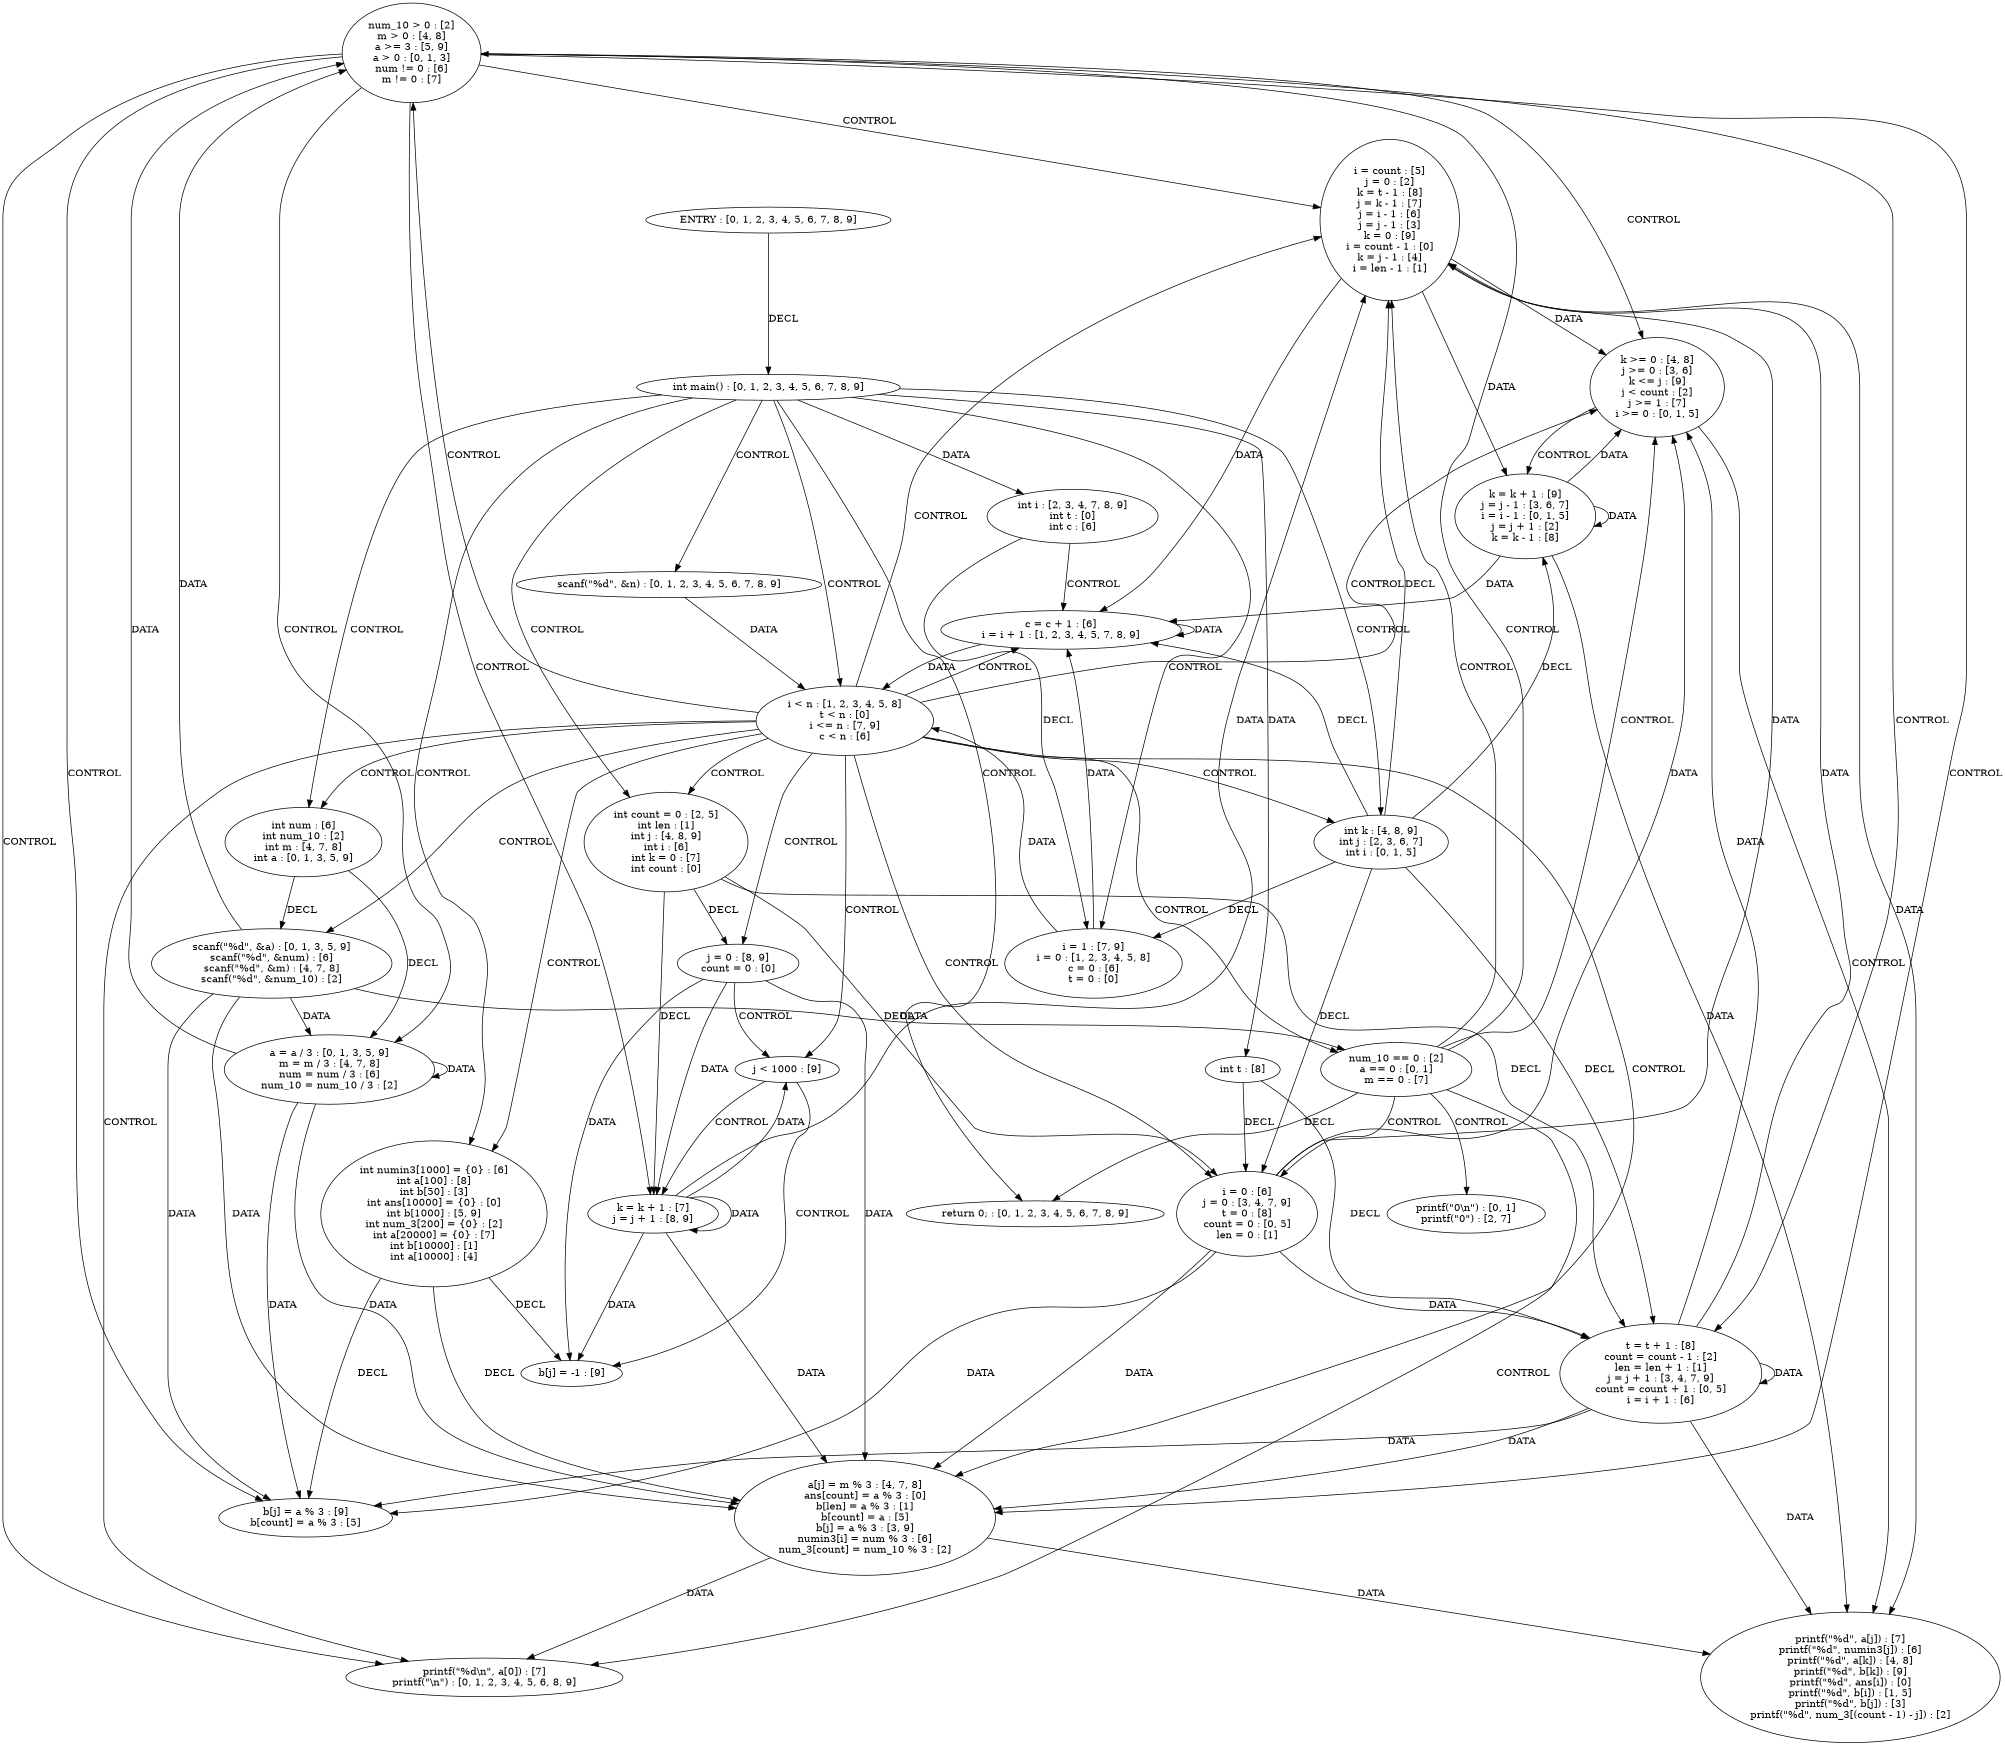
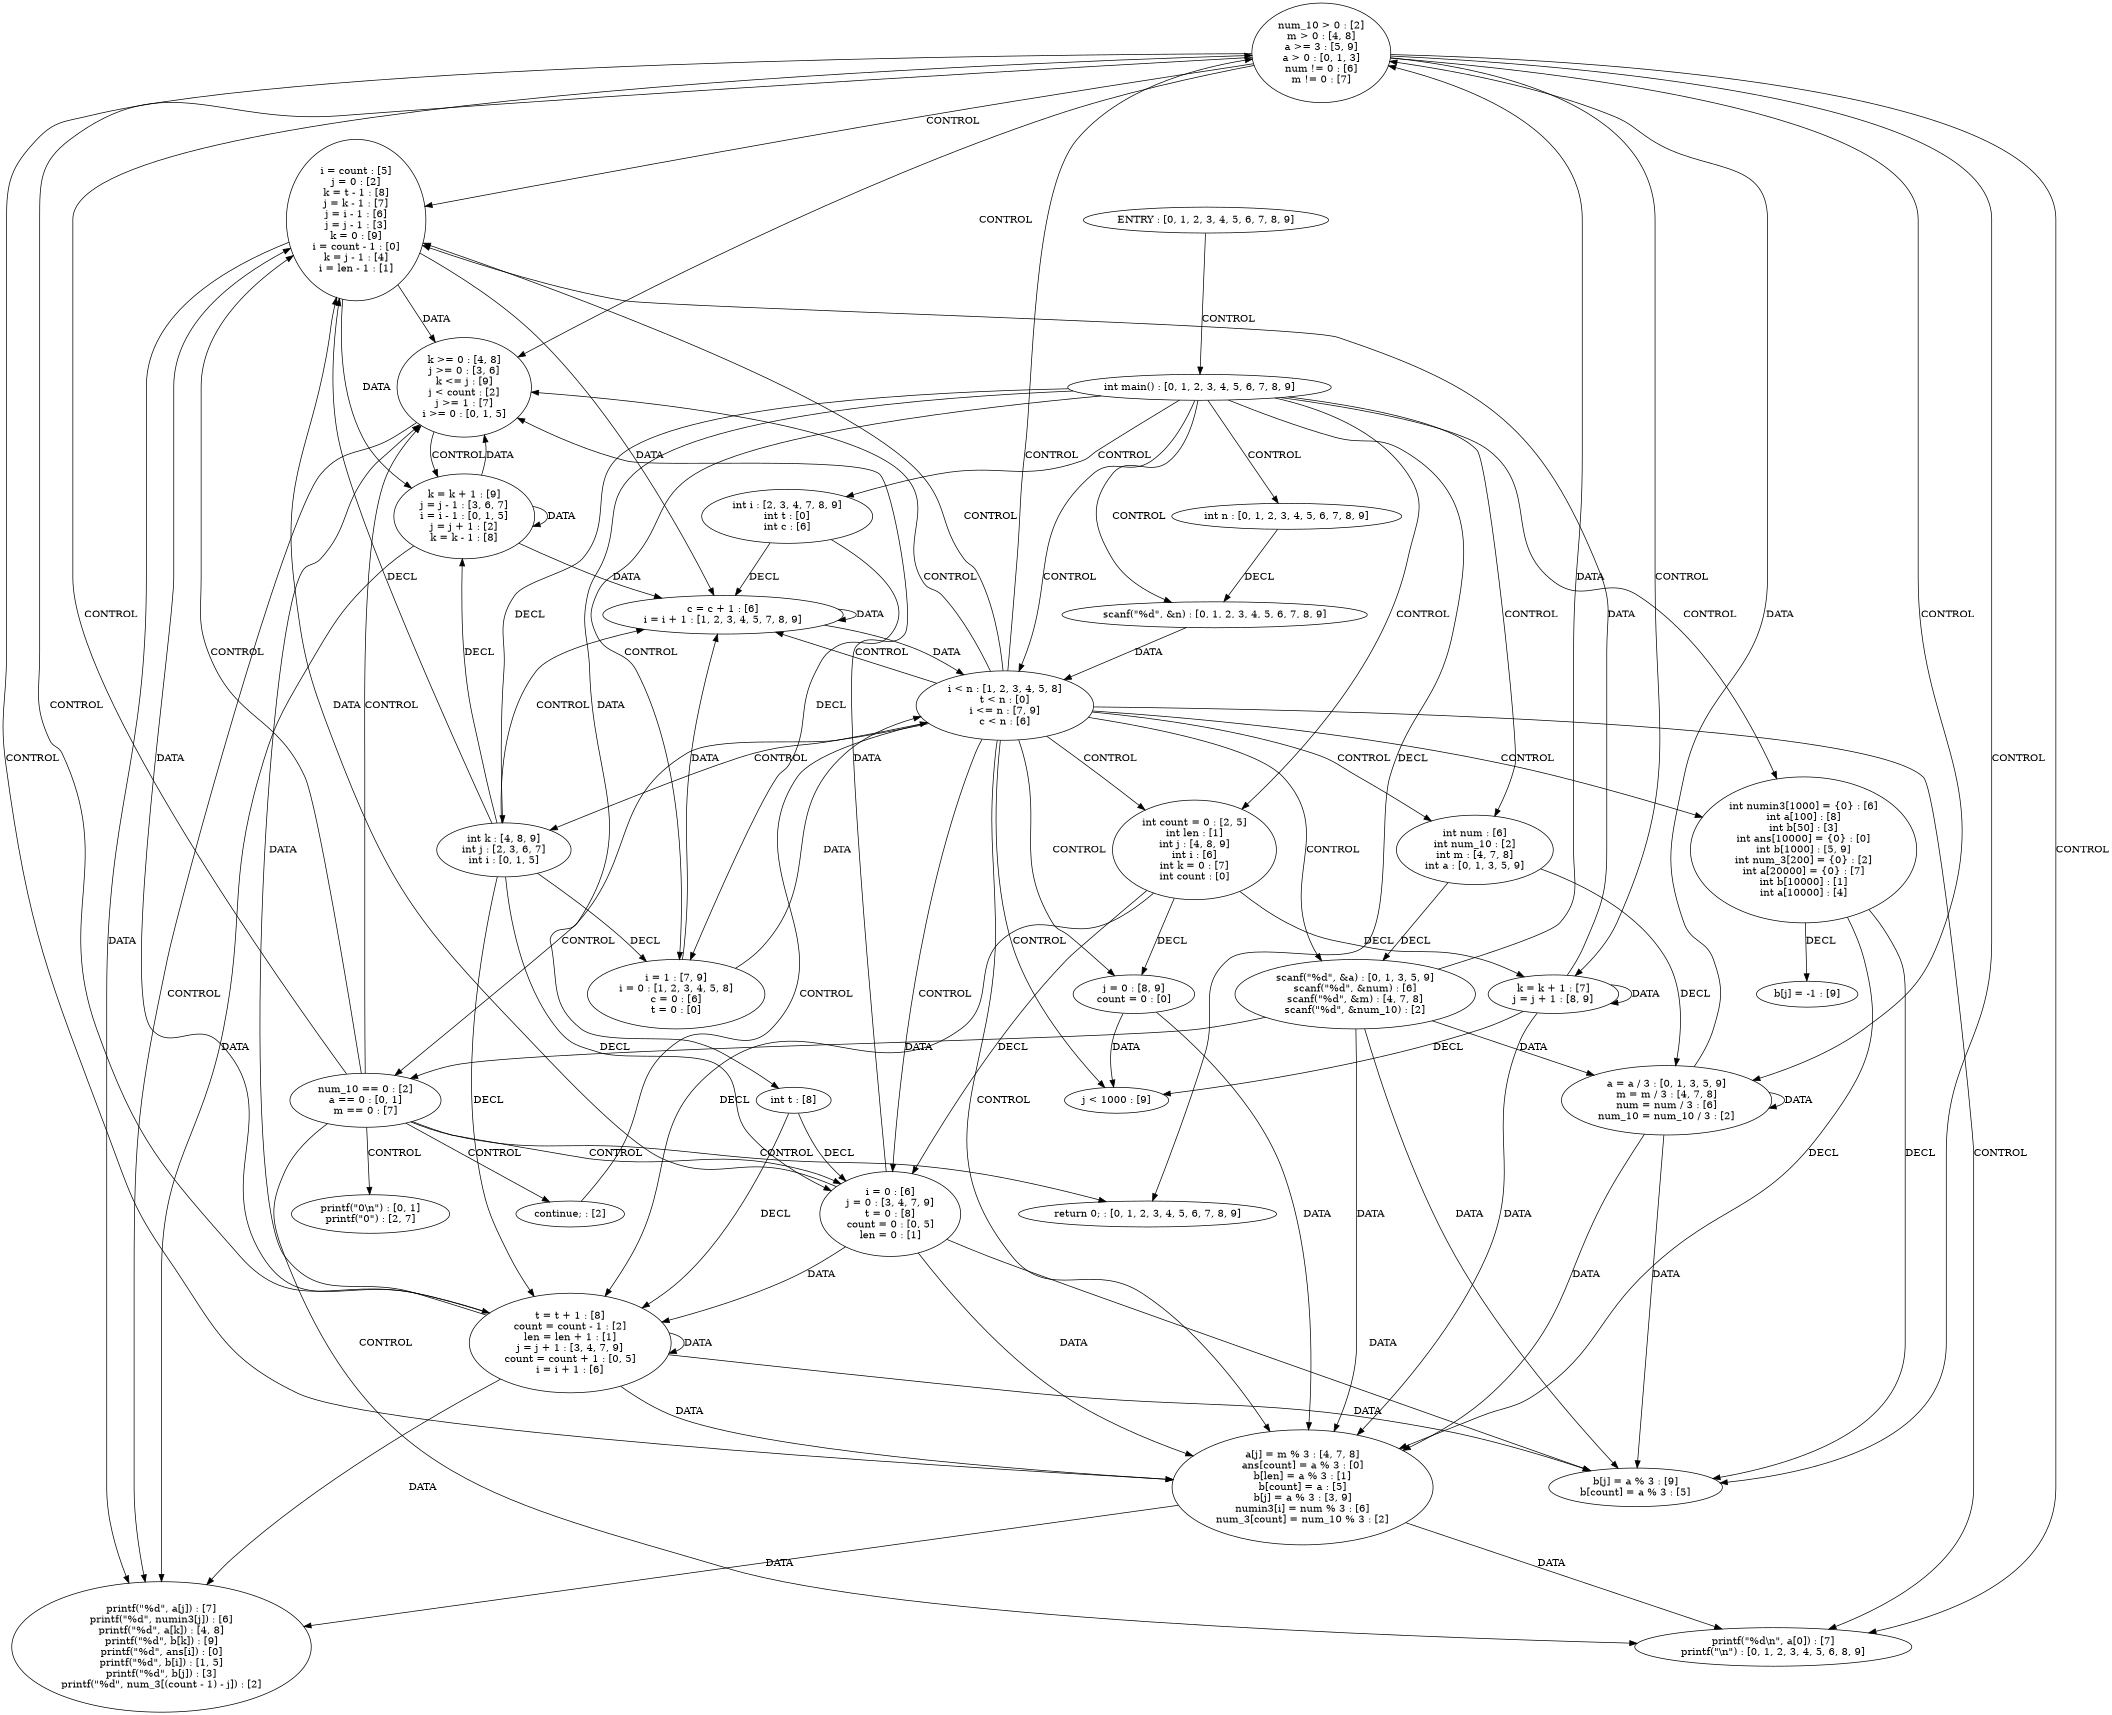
  digraph {
    n1 [label="printf(\"%d\", a[j]) : [7]\nprintf(\"%d\", numin3[j]) : [6]\nprintf(\"%d\", a[k]) : [4, 8]\nprintf(\"%d\", b[k]) : [9]\nprintf(\"%d\", ans[i]) : [0]\nprintf(\"%d\", b[i]) : [1, 5]\nprintf(\"%d\", b[j]) : [3]\nprintf(\"%d\", num_3[(count - 1) - j]) : [2]\n"]
    n2 [label="printf(\"%d\\n\", a[0]) : [7]\nprintf(\"\\n\") : [0, 1, 2, 3, 4, 5, 6, 8, 9]\n"]
    n3 [label="scanf(\"%d\", &a) : [0, 1, 3, 5, 9]\nscanf(\"%d\", &num) : [6]\nscanf(\"%d\", &m) : [4, 7, 8]\nscanf(\"%d\", &num_10) : [2]\n"]
    n4 [label="a = a / 3 : [0, 1, 3, 5, 9]\nm = m / 3 : [4, 7, 8]\nnum = num / 3 : [6]\nnum_10 = num_10 / 3 : [2]\n"]
    n5 [label="a[j] = m % 3 : [4, 7, 8]\nans[count] = a % 3 : [0]\nb[len] = a % 3 : [1]\nb[count] = a : [5]\nb[j] = a % 3 : [3, 9]\nnumin3[i] = num % 3 : [6]\nnum_3[count] = num_10 % 3 : [2]\n"]
    n6 [label="b[j] = a % 3 : [9]\nb[count] = a % 3 : [5]\n"]
    n7 [label="num_10 > 0 : [2]\nm > 0 : [4, 8]\na >= 3 : [5, 9]\na > 0 : [0, 1, 3]\nnum != 0 : [6]\nm != 0 : [7]\n"]
    n8 [label="num_10 == 0 : [2]\na == 0 : [0, 1]\nm == 0 : [7]\n"]
    n9 [label="i = count : [5]\nj = 0 : [2]\nk = t - 1 : [8]\nj = k - 1 : [7]\nj = i - 1 : [6]\nj = j - 1 : [3]\nk = 0 : [9]\ni = count - 1 : [0]\nk = j - 1 : [4]\ni = len - 1 : [1]\n"]
    n10 [label="t = t + 1 : [8]\ncount = count - 1 : [2]\nlen = len + 1 : [1]\nj = j + 1 : [3, 4, 7, 9]\ncount = count + 1 : [0, 5]\ni = i + 1 : [6]\n"]
    n11 [label="k = k + 1 : [7]\nj = j + 1 : [8, 9]\n"]
    n12 [label="k >= 0 : [4, 8]\nj >= 0 : [3, 6]\nk <= j : [9]\nj < count : [2]\nj >= 1 : [7]\ni >= 0 : [0, 1, 5]\n"]
    n13 [label="printf(\"0\\n\") : [0, 1]\nprintf(\"0\") : [2, 7]\n"]
    n14 [label="return 0; : [0, 1, 2, 3, 4, 5, 6, 7, 8, 9]\n"]
    n15 [label="i = 0 : [6]\nj = 0 : [3, 4, 7, 9]\nt = 0 : [8]\ncount = 0 : [0, 5]\nlen = 0 : [1]\n"]
+   n16 [label="continue; : [2]\n"]
    n17 [label="scanf(\"%d\", &n) : [0, 1, 2, 3, 4, 5, 6, 7, 8, 9]\n"]
    n18 [label="i < n : [1, 2, 3, 4, 5, 8]\nt < n : [0]\ni <= n : [7, 9]\nc < n : [6]\n"]
    n19 [label="c = c + 1 : [6]\ni = i + 1 : [1, 2, 3, 4, 5, 7, 8, 9]\n"]
    n20 [label="int k : [4, 8, 9]\nint j : [2, 3, 6, 7]\nint i : [0, 1, 5]\n"]
    n21 [label="int numin3[1000] = {0} : [6]\nint a[100] : [8]\nint b[50] : [3]\nint ans[10000] = {0} : [0]\nint b[1000] : [5, 9]\nint num_3[200] = {0} : [2]\nint a[20000] = {0} : [7]\nint b[10000] : [1]\nint a[10000] : [4]\n"]
    n22 [label="int num : [6]\nint num_10 : [2]\nint m : [4, 7, 8]\nint a : [0, 1, 3, 5, 9]\n"]
    n23 [label="int count = 0 : [2, 5]\nint len : [1]\nint j : [4, 8, 9]\nint i : [6]\nint k = 0 : [7]\nint count : [0]\n"]
    n24 [label="j = 0 : [8, 9]\ncount = 0 : [0]\n"]
    n25 [label="j < 1000 : [9]\n"]
    n26 [label="ENTRY : [0, 1, 2, 3, 4, 5, 6, 7, 8, 9]\n"]
    n27 [label="int main() : [0, 1, 2, 3, 4, 5, 6, 7, 8, 9]\n"]
    n28 [label="int i : [2, 3, 4, 7, 8, 9]\nint t : [0]\nint c : [6]\n"]
    n29 [label="i = 1 : [7, 9]\ni = 0 : [1, 2, 3, 4, 5, 8]\nc = 0 : [6]\nt = 0 : [0]\n"]
    n30 [label="int t : [8]\n"]
+   n31 [label="int n : [0, 1, 2, 3, 4, 5, 6, 7, 8, 9]\n"]
    n32 [label="k = k + 1 : [9]\nj = j - 1 : [3, 6, 7]\ni = i - 1 : [0, 1, 5]\nj = j + 1 : [2]\nk = k - 1 : [8]\n"]
    n33 [label="b[j] = -1 : [9]\n"]
    n3 -> n4 [label=DATA]
    n3 -> n5 [label=DATA]
    n3 -> n6 [label=DATA]
    n3 -> n7 [label=DATA]
    n3 -> n8 [label=DATA]
    n4 -> n4 [label=DATA]
    n4 -> n5 [label=DATA]
    n4 -> n6 [label=DATA]
    n4 -> n7 [label=DATA]
    n5 -> n1 [label=DATA]
    n5 -> n2 [label=DATA]
    n7 -> n2 [label=CONTROL]
    n7 -> n4 [label=CONTROL]
    n7 -> n5 [label=CONTROL]
    n7 -> n6 [label=CONTROL]
    n7 -> n9 [label=CONTROL]
    n7 -> n10 [label=CONTROL]
    n7 -> n11 [label=CONTROL]
    n7 -> n12 [label=CONTROL]
    n8 -> n2 [label=CONTROL]
    n8 -> n7 [label=CONTROL]
    n8 -> n9 [label=CONTROL]
    n8 -> n12 [label=CONTROL]
    n8 -> n13 [label=CONTROL]
-   n8 -> n14 [label=DECL]
+   n8 -> n14 [label=CONTROL]
    n8 -> n15 [label=CONTROL]
+   n8 -> n16 [label=CONTROL]
    n9 -> n1 [label=DATA]
    n9 -> n12 [label=DATA]
    n9 -> n19 [label=DATA]
    n9 -> n32 [label=DATA]
    n10 -> n1 [label=DATA]
    n10 -> n5 [label=DATA]
    n10 -> n6 [label=DATA]
    n10 -> n9 [label=DATA]
    n10 -> n10 [label=DATA]
    n10 -> n12 [label=DATA]
    n11 -> n5 [label=DATA]
    n11 -> n9 [label=DATA]
    n11 -> n11 [label=DATA]
-   n11 -> n25 [label=DATA]
-   n11 -> n33 [label=DATA]
+   n11 -> n25 [label=DECL]
    n12 -> n1 [label=CONTROL]
    n12 -> n32 [label=CONTROL]
    n15 -> n5 [label=DATA]
    n15 -> n6 [label=DATA]
    n15 -> n9 [label=DATA]
    n15 -> n10 [label=DATA]
    n15 -> n12 [label=DATA]
+   n16 -> n18 [label=CONTROL]
    n17 -> n18 [label=DATA]
    n18 -> n2 [label=CONTROL]
    n18 -> n3 [label=CONTROL]
    n18 -> n5 [label=CONTROL]
    n18 -> n7 [label=CONTROL]
    n18 -> n8 [label=CONTROL]
    n18 -> n9 [label=CONTROL]
    n18 -> n12 [label=CONTROL]
    n18 -> n15 [label=CONTROL]
    n18 -> n19 [label=CONTROL]
    n18 -> n20 [label=CONTROL]
    n18 -> n21 [label=CONTROL]
    n18 -> n22 [label=CONTROL]
    n18 -> n23 [label=CONTROL]
    n18 -> n24 [label=CONTROL]
    n18 -> n25 [label=CONTROL]
    n19 -> n18 [label=DATA]
    n19 -> n19 [label=DATA]
    n20 -> n9 [label=DECL]
    n20 -> n10 [label=DECL]
    n20 -> n15 [label=DECL]
-   n20 -> n19 [label=DECL]
+   n20 -> n19 [label=CONTROL]
    n20 -> n29 [label=DECL]
    n20 -> n32 [label=DECL]
    n21 -> n5 [label=DECL]
    n21 -> n6 [label=DECL]
    n21 -> n33 [label=DECL]
    n22 -> n3 [label=DECL]
    n22 -> n4 [label=DECL]
    n23 -> n10 [label=DECL]
    n23 -> n11 [label=DECL]
    n23 -> n15 [label=DECL]
    n23 -> n24 [label=DECL]
    n24 -> n5 [label=DATA]
-   n24 -> n11 [label=DATA]
-   n24 -> n25 [label=CONTROL]
-   n24 -> n33 [label=DATA]
-   n25 -> n11 [label=CONTROL]
-   n25 -> n33 [label=CONTROL]
-   n26 -> n27 [label=DECL]
-   n27 -> n14 [label=CONTROL]
+   n24 -> n25 [label=DATA]
+   n26 -> n27 [label=CONTROL]
+   n27 -> n14 [label=DECL]
    n27 -> n17 [label=CONTROL]
    n27 -> n18 [label=CONTROL]
-   n27 -> n20 [label=CONTROL]
+   n27 -> n20 [label=DECL]
    n27 -> n21 [label=CONTROL]
    n27 -> n22 [label=CONTROL]
    n27 -> n23 [label=CONTROL]
-   n27 -> n28 [label=DATA]
+   n27 -> n28 [label=CONTROL]
    n27 -> n29 [label=CONTROL]
    n27 -> n30 [label=DATA]
-   n28 -> n19 [label=CONTROL]
+   n27 -> n31 [label=CONTROL]
+   n28 -> n19 [label=DECL]
    n28 -> n29 [label=DECL]
    n29 -> n18 [label=DATA]
    n29 -> n19 [label=DATA]
    n30 -> n10 [label=DECL]
    n30 -> n15 [label=DECL]
+   n31 -> n17 [label=DECL]
    n32 -> n1 [label=DATA]
    n32 -> n12 [label=DATA]
    n32 -> n19 [label=DATA]
    n32 -> n32 [label=DATA]
  }
